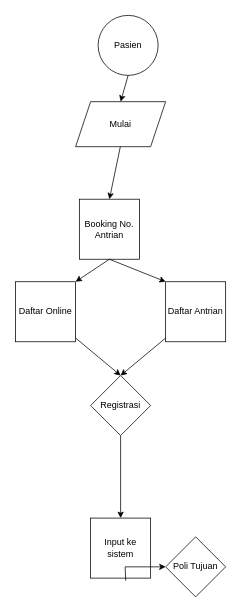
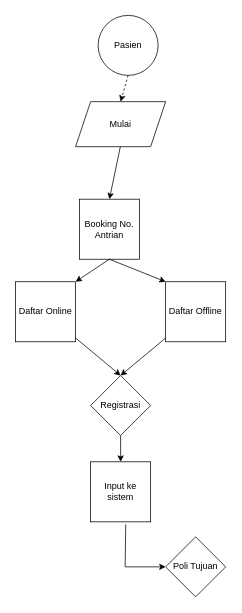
  <mxCell id="0" />
  <mxCell id="1" parent="0" />
  <mxCell id="2" value="Pasien" style="ellipse;whiteSpace=wrap;html=1;aspect=fixed;" vertex="1" parent="1"><mxGeometry x="130" y="20" width="80" height="80" as="geometry" /></mxCell>
  <mxCell id="3" value="Mulai" style="shape=parallelogram;perimeter=parallelogramPerimeter;whiteSpace=wrap;html=1;fixedSize=1;" vertex="1" parent="1"><mxGeometry x="100" y="135" width="120" height="60" as="geometry" /></mxCell>
  <mxCell id="4" value="Booking No. Antrian" style="whiteSpace=wrap;html=1;aspect=fixed;" vertex="1" parent="1"><mxGeometry x="105" y="265" width="80" height="80" as="geometry" /></mxCell>
  <mxCell id="5" value="Daftar Online" style="whiteSpace=wrap;html=1;aspect=fixed;" vertex="1" parent="1"><mxGeometry x="20" y="375" width="80" height="80" as="geometry" /></mxCell>
- <mxCell id="6" value="Daftar Antrian" style="whiteSpace=wrap;html=1;aspect=fixed;" vertex="1" parent="1"><mxGeometry x="220" y="375" width="80" height="80" as="geometry" /></mxCell>
+ <mxCell id="6" value="Daftar Offline" style="whiteSpace=wrap;html=1;aspect=fixed;" vertex="1" parent="1"><mxGeometry x="220" y="375" width="80" height="80" as="geometry" /></mxCell>
  <mxCell id="7" style="edgeStyle=orthogonalEdgeStyle;rounded=0;orthogonalLoop=1;jettySize=auto;html=1;exitX=0.5;exitY=1;exitDx=0;exitDy=0;entryX=0.5;entryY=0;entryDx=0;entryDy=0;" edge="1" parent="1" source="8" target="9"><mxGeometry relative="1" as="geometry" /></mxCell>
  <mxCell id="8" value="Registrasi" style="rhombus;whiteSpace=wrap;html=1;" vertex="1" parent="1"><mxGeometry x="120" y="500" width="80" height="80" as="geometry" /></mxCell>
- <mxCell id="9" value="Input ke sistem" style="whiteSpace=wrap;html=1;aspect=fixed;" vertex="1" parent="1"><mxGeometry x="120" y="690" width="80" height="80" as="geometry" /></mxCell>
+ <mxCell id="9" value="Input ke sistem" style="whiteSpace=wrap;html=1;aspect=fixed;" vertex="1" parent="1"><mxGeometry x="120" y="615" width="80" height="80" as="geometry" /></mxCell>
  <mxCell id="10" value="Poli Tujuan" style="rhombus;whiteSpace=wrap;html=1;aspect=fixed;" vertex="1" parent="1"><mxGeometry x="220" y="715" width="80" height="80" as="geometry" /></mxCell>
- <mxCell id="11" value="" style="endArrow=classic;html=1;rounded=0;entryX=0.5;entryY=0;entryDx=0;entryDy=0;exitX=0.5;exitY=1;exitDx=0;exitDy=0;" edge="1" parent="1" source="2" target="3"><mxGeometry width="50" height="50" relative="1" as="geometry"><mxPoint x="135" y="135" as="sourcePoint" /><mxPoint x="185" y="85" as="targetPoint" /></mxGeometry></mxCell>
+ <mxCell id="11" value="" style="endArrow=classic;html=1;rounded=0;entryX=0.5;entryY=0;entryDx=0;entryDy=0;exitX=0.5;exitY=1;exitDx=0;exitDy=0;dashed=1;" edge="1" parent="1" source="2" target="3"><mxGeometry width="50" height="50" relative="1" as="geometry"><mxPoint x="135" y="135" as="sourcePoint" /><mxPoint x="185" y="85" as="targetPoint" /></mxGeometry></mxCell>
  <mxCell id="12" value="" style="endArrow=classic;html=1;rounded=0;entryX=0.5;entryY=0;entryDx=0;entryDy=0;exitX=0.5;exitY=1;exitDx=0;exitDy=0;" edge="1" parent="1" target="4"><mxGeometry width="50" height="50" relative="1" as="geometry"><mxPoint x="159.63" y="195" as="sourcePoint" /><mxPoint x="159.63" y="235" as="targetPoint" /></mxGeometry></mxCell>
  <mxCell id="13" value="" style="endArrow=classic;html=1;rounded=0;exitX=0.5;exitY=1;exitDx=0;exitDy=0;entryX=1;entryY=0;entryDx=0;entryDy=0;" edge="1" parent="1" source="4" target="5"><mxGeometry width="50" height="50" relative="1" as="geometry"><mxPoint x="70" y="365" as="sourcePoint" /><mxPoint x="136" y="365" as="targetPoint" /></mxGeometry></mxCell>
  <mxCell id="14" value="" style="endArrow=classic;html=1;rounded=0;exitX=0.5;exitY=1;exitDx=0;exitDy=0;entryX=0;entryY=0;entryDx=0;entryDy=0;" edge="1" parent="1" source="4" target="6"><mxGeometry width="50" height="50" relative="1" as="geometry"><mxPoint x="226" y="325" as="sourcePoint" /><mxPoint x="166" y="375" as="targetPoint" /></mxGeometry></mxCell>
  <mxCell id="15" value="" style="endArrow=classic;html=1;rounded=0;exitX=0.5;exitY=1;exitDx=0;exitDy=0;entryX=0;entryY=0;entryDx=0;entryDy=0;" edge="1" parent="1"><mxGeometry width="50" height="50" relative="1" as="geometry"><mxPoint x="100" y="450" as="sourcePoint" /><mxPoint x="160" y="500" as="targetPoint" /></mxGeometry></mxCell>
  <mxCell id="16" value="" style="endArrow=classic;html=1;rounded=0;exitX=0.5;exitY=1;exitDx=0;exitDy=0;entryX=1;entryY=0;entryDx=0;entryDy=0;" edge="1" parent="1"><mxGeometry width="50" height="50" relative="1" as="geometry"><mxPoint x="220" y="450" as="sourcePoint" /><mxPoint x="160" y="500" as="targetPoint" /></mxGeometry></mxCell>
  <mxCell id="17" value="" style="endArrow=classic;html=1;rounded=0;entryX=0;entryY=0.5;entryDx=0;entryDy=0;" edge="1" parent="1" target="10"><mxGeometry width="50" height="50" relative="1" as="geometry"><mxPoint x="166" y="755" as="sourcePoint" /><mxPoint x="185" y="725" as="targetPoint" /></mxGeometry></mxCell>
  <mxCell id="18" value="" style="endArrow=none;html=1;rounded=0;entryX=0.585;entryY=1.043;entryDx=0;entryDy=0;entryPerimeter=0;" edge="1" parent="1" target="9"><mxGeometry width="50" height="50" relative="1" as="geometry"><mxPoint x="166" y="755" as="sourcePoint" /><mxPoint x="185" y="705" as="targetPoint" /></mxGeometry></mxCell>
